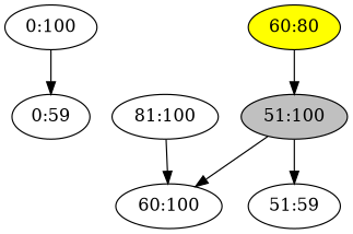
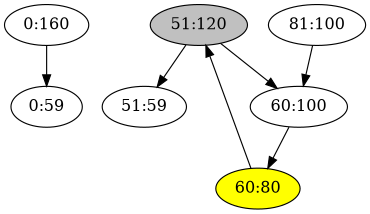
  digraph {
-   n1 [label="0:100"]
+   n1 [label="0:160"]
    n2 [label="0:59"]
-   n3 [fillcolor=grey label="51:100" style=filled]
+   n3 [fillcolor=grey label="51:120" style=filled]
    n4 [label="51:59"]
    n5 [label="60:100"]
    n6 [fillcolor=yellow label="60:80" style=filled]
    n7 [label="81:100"]
    n1 -> n2
    n3 -> n4
    n3 -> n5
+   n5 -> n6
    n6 -> n3
    n7 -> n5
  }
